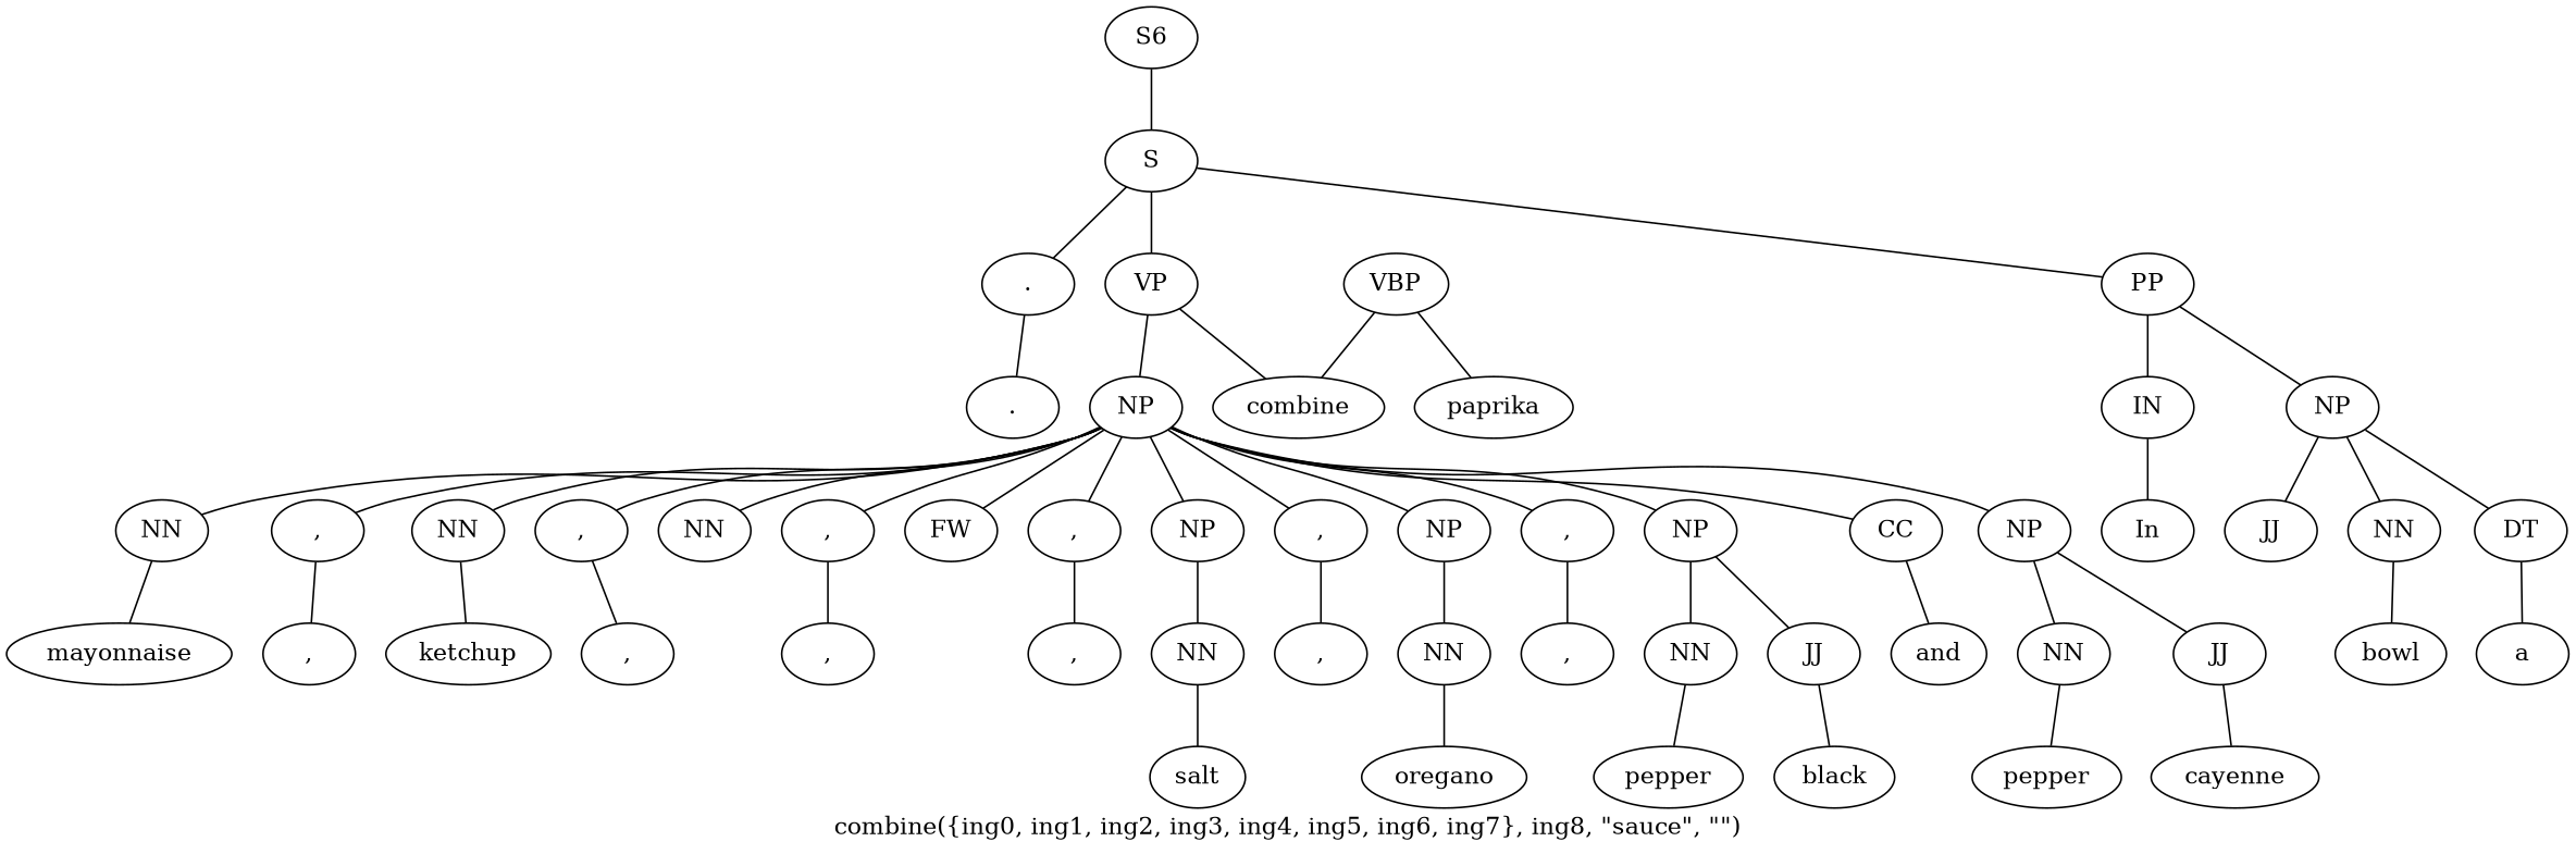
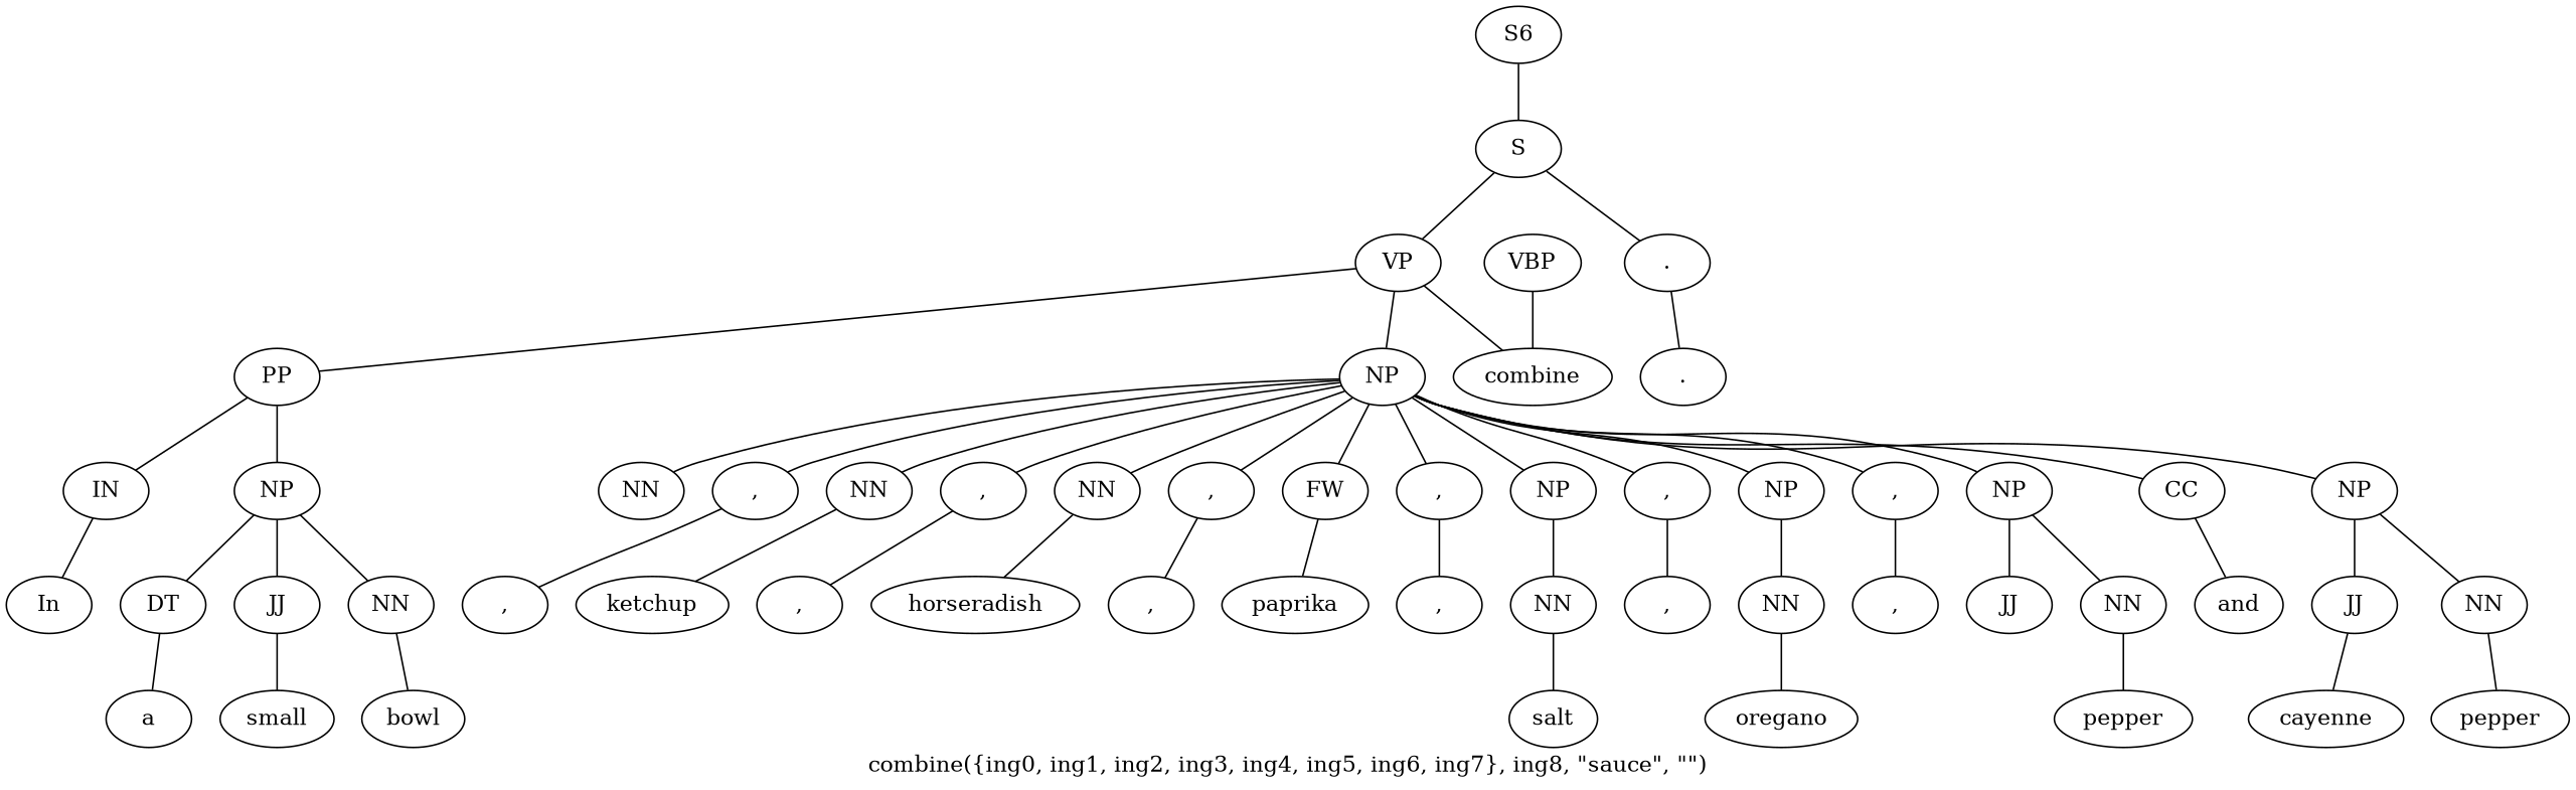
  graph {
    label="combine({ing0, ing1, ing2, ing3, ing4, ing5, ing6, ing7}, ing8, \"sauce\", \"\")"
    n1 [label=S6]
    n2 [label=S]
    n3 [label=PP]
    n4 [label=VP]
    n5 [label="."]
    n6 [label=IN]
    n7 [label=NP]
    n8 [label=NP]
    n9 [label=combine]
    n10 [label="."]
    n11 [label=In]
    n12 [label=DT]
    n13 [label=JJ]
    n14 [label=NN]
    n15 [label=a]
+   n16 [label=small]
    n17 [label=bowl]
    n18 [label=VBP]
    n19 [label=NN]
    n20 [label=","]
    n21 [label=NN]
    n22 [label=","]
    n23 [label=NN]
    n24 [label=","]
    n25 [label=FW]
    n26 [label=","]
    n27 [label=NP]
    n28 [label=","]
    n29 [label=NP]
    n30 [label=","]
    n31 [label=NP]
    n32 [label=CC]
    n33 [label=NP]
-   n34 [label=mayonnaise]
    n35 [label=","]
    n36 [label=ketchup]
    n37 [label=","]
+   n38 [label=horseradish]
    n39 [label=","]
    n40 [label=paprika]
    n41 [label=","]
    n42 [label=NN]
    n43 [label=","]
    n44 [label=NN]
    n45 [label=","]
    n46 [label=JJ]
    n47 [label=NN]
    n48 [label=and]
    n49 [label=JJ]
    n50 [label=NN]
    n51 [label=salt]
    n52 [label=oregano]
-   n53 [label=black]
    n54 [label=pepper]
    n55 [label=cayenne]
    n56 [label=pepper]
    n1 -- n2
-   n2 -- n3
+   n4 -- n3
    n2 -- n4
    n2 -- n5
    n3 -- n6
    n3 -- n7
    n4 -- n8
    n4 -- n9
    n5 -- n10
    n6 -- n11
    n7 -- n12
    n7 -- n13
    n7 -- n14
    n8 -- n19
    n8 -- n20
    n8 -- n21
    n8 -- n22
    n8 -- n23
    n8 -- n24
    n8 -- n25
    n8 -- n26
    n8 -- n27
    n8 -- n28
    n8 -- n29
    n8 -- n30
    n8 -- n31
    n8 -- n32
    n8 -- n33
    n12 -- n15
+   n13 -- n16
    n14 -- n17
    n18 -- n9
-   n19 -- n34
    n20 -- n35
    n21 -- n36
    n22 -- n37
+   n23 -- n38
    n24 -- n39
-   n18 -- n40
+   n25 -- n40
    n26 -- n41
    n27 -- n42
    n28 -- n43
    n29 -- n44
    n30 -- n45
    n31 -- n46
    n31 -- n47
    n32 -- n48
    n33 -- n49
    n33 -- n50
    n42 -- n51
    n44 -- n52
-   n46 -- n53
    n47 -- n54
    n49 -- n55
    n50 -- n56
  }
